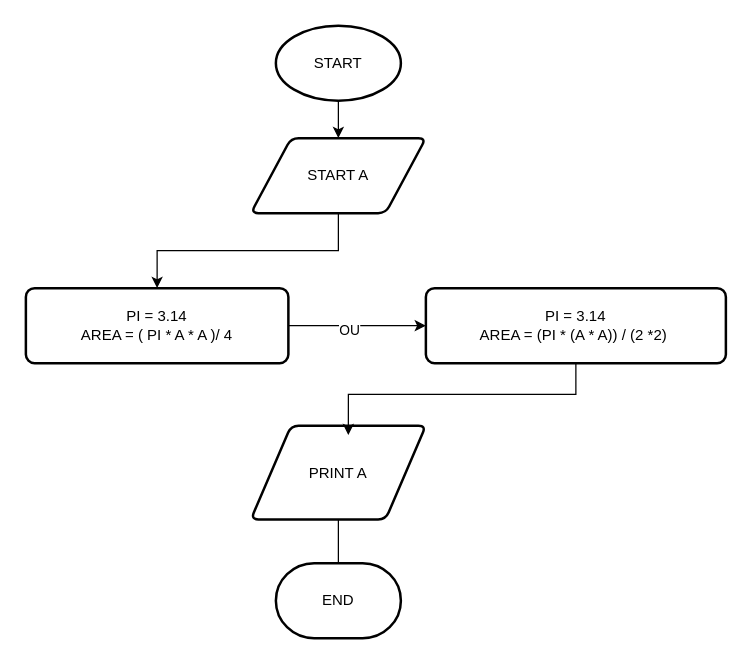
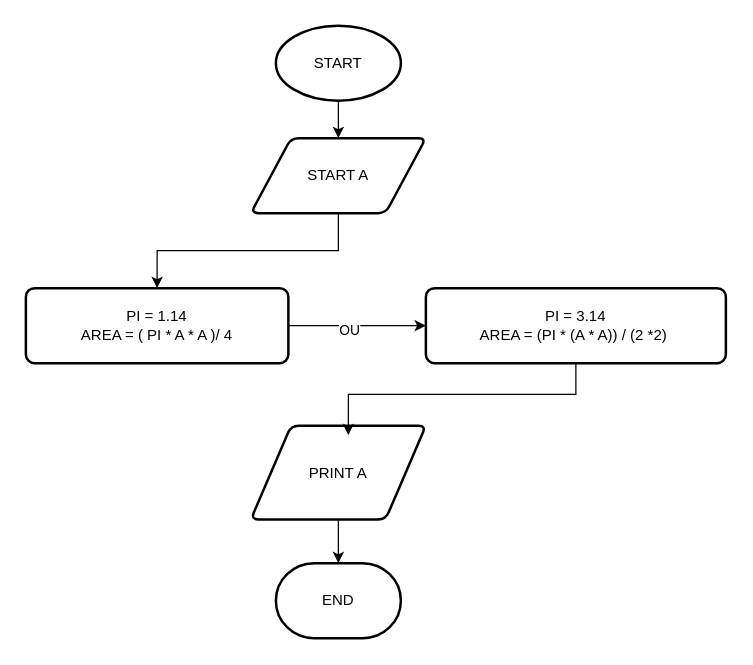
  <mxCell id="0" />
  <mxCell id="1" parent="0" />
  <mxCell id="2" style="edgeStyle=orthogonalEdgeStyle;rounded=0;orthogonalLoop=1;jettySize=auto;html=1;exitX=0.5;exitY=1;exitDx=0;exitDy=0;exitPerimeter=0;entryX=0.5;entryY=0;entryDx=0;entryDy=0;" edge="1" parent="1" source="3" target="5"><mxGeometry relative="1" as="geometry" /></mxCell>
  <mxCell id="3" value="START" style="strokeWidth=2;html=1;shape=mxgraph.flowchart.start_1;whiteSpace=wrap;" vertex="1" parent="1"><mxGeometry x="220" y="20" width="100" height="60" as="geometry" /></mxCell>
  <mxCell id="4" style="edgeStyle=orthogonalEdgeStyle;rounded=0;orthogonalLoop=1;jettySize=auto;html=1;exitX=0.5;exitY=1;exitDx=0;exitDy=0;entryX=0.5;entryY=0;entryDx=0;entryDy=0;" edge="1" parent="1" source="5" target="8"><mxGeometry relative="1" as="geometry" /></mxCell>
  <mxCell id="5" value="START A" style="shape=parallelogram;html=1;strokeWidth=2;perimeter=parallelogramPerimeter;whiteSpace=wrap;rounded=1;arcSize=12;size=0.23;" vertex="1" parent="1"><mxGeometry x="200" y="110" width="140" height="60" as="geometry" /></mxCell>
  <mxCell id="6" style="edgeStyle=orthogonalEdgeStyle;rounded=0;orthogonalLoop=1;jettySize=auto;html=1;exitX=1;exitY=0.5;exitDx=0;exitDy=0;" edge="1" parent="1" source="8" target="9"><mxGeometry relative="1" as="geometry" /></mxCell>
  <mxCell id="7" value="OU" style="edgeLabel;html=1;align=center;verticalAlign=middle;resizable=0;points=[];" vertex="1" connectable="0" parent="6"><mxGeometry x="-0.131" y="-3" relative="1" as="geometry"><mxPoint as="offset" /></mxGeometry></mxCell>
- <mxCell id="8" value="PI = 3.14&lt;div&gt;AREA = ( PI * A * A )/ 4&lt;/div&gt;" style="rounded=1;whiteSpace=wrap;html=1;absoluteArcSize=1;arcSize=14;strokeWidth=2;" vertex="1" parent="1"><mxGeometry x="20" y="230" width="210" height="60" as="geometry" /></mxCell>
+ <mxCell id="8" value="PI = 1.14&lt;div&gt;AREA = ( PI * A * A )/ 4&lt;/div&gt;" style="rounded=1;whiteSpace=wrap;html=1;absoluteArcSize=1;arcSize=14;strokeWidth=2;" vertex="1" parent="1"><mxGeometry x="20" y="230" width="210" height="60" as="geometry" /></mxCell>
  <mxCell id="9" value="PI = 3.14&lt;div&gt;AREA = (PI * (A * A)) / (2 *2)&amp;nbsp;&lt;/div&gt;" style="rounded=1;whiteSpace=wrap;html=1;absoluteArcSize=1;arcSize=14;strokeWidth=2;" vertex="1" parent="1"><mxGeometry x="340" y="230" width="240" height="60" as="geometry" /></mxCell>
- <mxCell id="10" style="edgeStyle=orthogonalEdgeStyle;rounded=0;orthogonalLoop=1;jettySize=auto;html=1;exitX=0.5;exitY=1;exitDx=0;exitDy=0;endArrow=none;" edge="1" parent="1" source="11" target="13"><mxGeometry relative="1" as="geometry" /></mxCell>
+ <mxCell id="10" style="edgeStyle=orthogonalEdgeStyle;rounded=0;orthogonalLoop=1;jettySize=auto;html=1;exitX=0.5;exitY=1;exitDx=0;exitDy=0;" edge="1" parent="1" source="11" target="13"><mxGeometry relative="1" as="geometry" /></mxCell>
  <mxCell id="11" value="PRINT A" style="shape=parallelogram;html=1;strokeWidth=2;perimeter=parallelogramPerimeter;whiteSpace=wrap;rounded=1;arcSize=12;size=0.23;" vertex="1" parent="1"><mxGeometry x="200" y="340" width="140" height="75" as="geometry" /></mxCell>
  <mxCell id="12" style="edgeStyle=orthogonalEdgeStyle;rounded=0;orthogonalLoop=1;jettySize=auto;html=1;exitX=0.5;exitY=1;exitDx=0;exitDy=0;entryX=0.557;entryY=0.1;entryDx=0;entryDy=0;entryPerimeter=0;" edge="1" parent="1" source="9" target="11"><mxGeometry relative="1" as="geometry" /></mxCell>
  <mxCell id="13" value="END" style="strokeWidth=2;html=1;shape=mxgraph.flowchart.terminator;whiteSpace=wrap;" vertex="1" parent="1"><mxGeometry x="220" y="450" width="100" height="60" as="geometry" /></mxCell>
